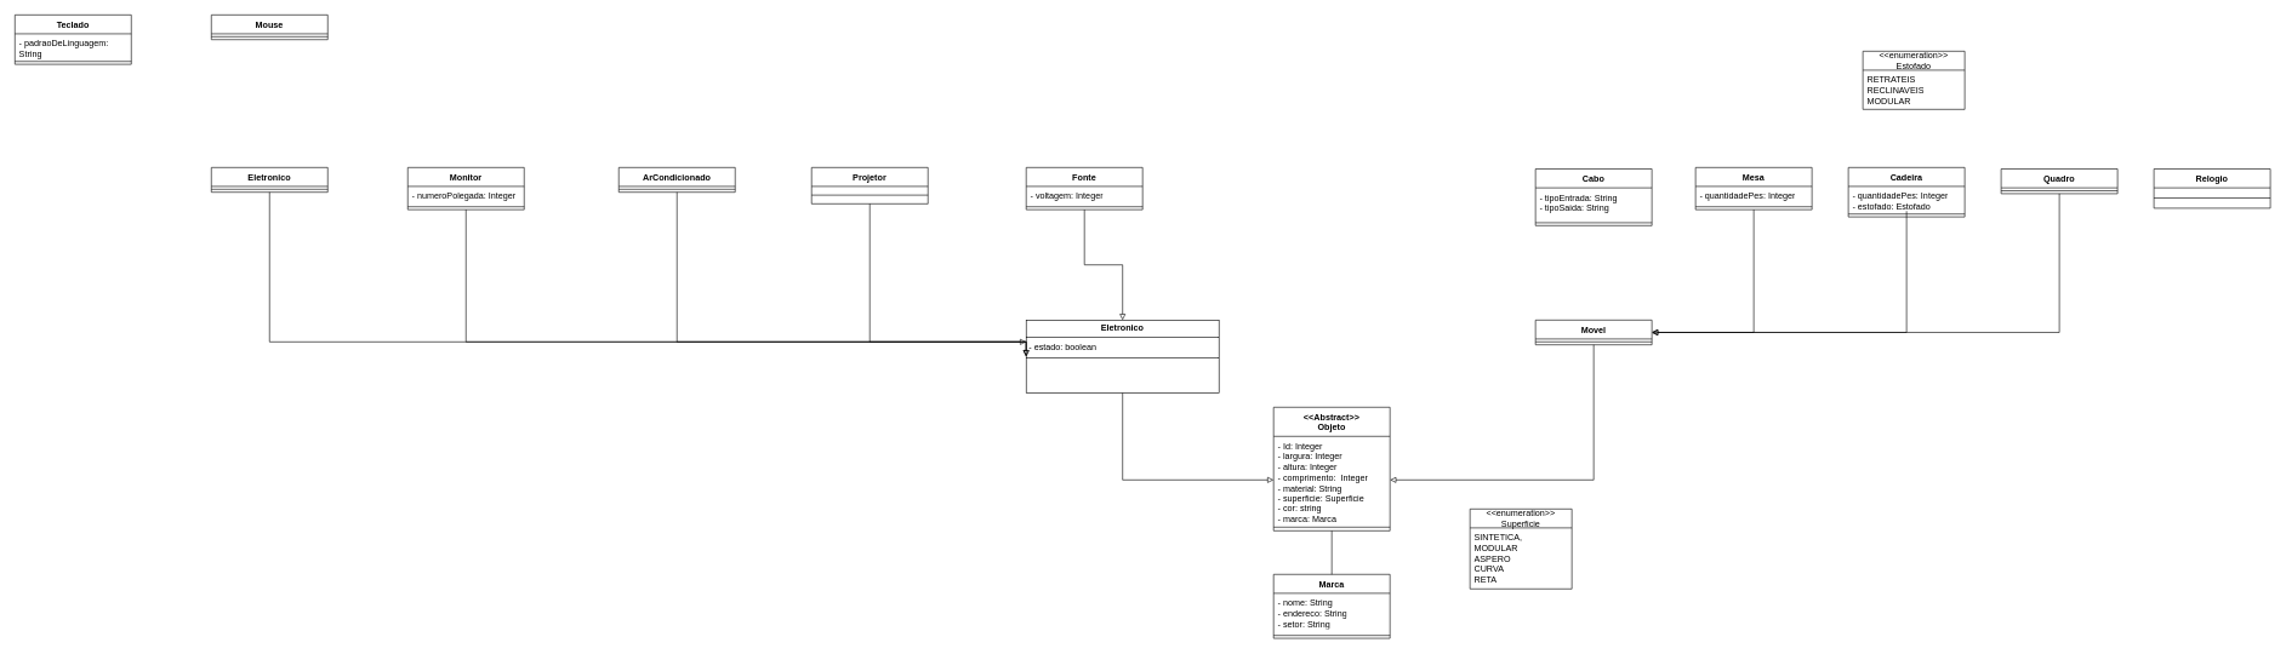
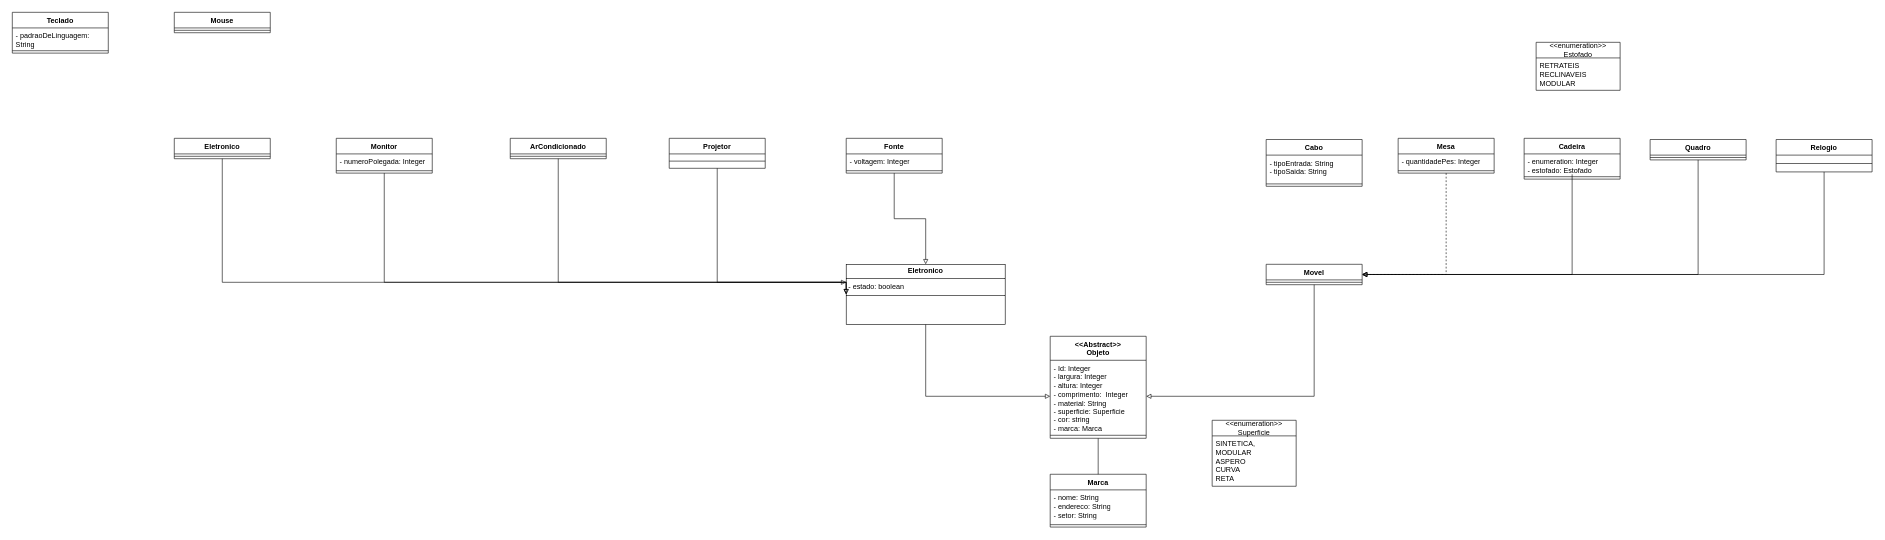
  <mxCell id="0" />
  <mxCell id="1" parent="0" />
- <mxCell id="2" style="edgeStyle=orthogonalEdgeStyle;rounded=0;orthogonalLoop=1;jettySize=auto;html=1;entryX=1;entryY=0.5;entryDx=0;entryDy=0;endArrow=block;endFill=0;" edge="1" parent="1" source="3" target="47"><mxGeometry relative="1" as="geometry"><Array as="points"><mxPoint x="2410" y="457" /></Array></mxGeometry></mxCell>
+ <mxCell id="2" style="edgeStyle=orthogonalEdgeStyle;rounded=0;orthogonalLoop=1;jettySize=auto;html=1;entryX=1;entryY=0.5;entryDx=0;entryDy=0;endArrow=block;endFill=0;dashed=1;" edge="1" parent="1" source="3" target="47"><mxGeometry relative="1" as="geometry"><Array as="points"><mxPoint x="2410" y="457" /></Array></mxGeometry></mxCell>
  <mxCell id="3" value="Mesa" style="swimlane;fontStyle=1;align=center;verticalAlign=top;childLayout=stackLayout;horizontal=1;startSize=26;horizontalStack=0;resizeParent=1;resizeParentMax=0;resizeLast=0;collapsible=1;marginBottom=0;whiteSpace=wrap;html=1;" vertex="1" parent="1"><mxGeometry x="2330" y="230" width="160" height="58" as="geometry" /></mxCell>
  <mxCell id="4" value="- quantidadePes: Integer&lt;br&gt;&lt;div&gt;&lt;br&gt;&lt;/div&gt;" style="text;strokeColor=none;fillColor=none;align=left;verticalAlign=top;spacingLeft=4;spacingRight=4;overflow=hidden;rotatable=0;points=[[0,0.5],[1,0.5]];portConstraint=eastwest;whiteSpace=wrap;html=1;" vertex="1" parent="3"><mxGeometry y="26" width="160" height="24" as="geometry" /></mxCell>
  <mxCell id="5" value="" style="line;strokeWidth=1;fillColor=none;align=left;verticalAlign=middle;spacingTop=-1;spacingLeft=3;spacingRight=3;rotatable=0;labelPosition=right;points=[];portConstraint=eastwest;strokeColor=inherit;" vertex="1" parent="3"><mxGeometry y="50" width="160" height="8" as="geometry" /></mxCell>
  <mxCell id="6" style="edgeStyle=orthogonalEdgeStyle;rounded=0;orthogonalLoop=1;jettySize=auto;html=1;entryX=0;entryY=0.5;entryDx=0;entryDy=0;endArrow=block;endFill=0;" edge="1" parent="1" source="7" target="45"><mxGeometry relative="1" as="geometry"><Array as="points"><mxPoint x="640" y="470" /></Array></mxGeometry></mxCell>
  <mxCell id="7" value="Monitor" style="swimlane;fontStyle=1;align=center;verticalAlign=top;childLayout=stackLayout;horizontal=1;startSize=26;horizontalStack=0;resizeParent=1;resizeParentMax=0;resizeLast=0;collapsible=1;marginBottom=0;whiteSpace=wrap;html=1;" vertex="1" parent="1"><mxGeometry x="560" y="230" width="160" height="58" as="geometry" /></mxCell>
  <mxCell id="8" value="&lt;div&gt;- numeroPolegada: Integer&lt;/div&gt;" style="text;strokeColor=none;fillColor=none;align=left;verticalAlign=top;spacingLeft=4;spacingRight=4;overflow=hidden;rotatable=0;points=[[0,0.5],[1,0.5]];portConstraint=eastwest;whiteSpace=wrap;html=1;" vertex="1" parent="7"><mxGeometry y="26" width="160" height="24" as="geometry" /></mxCell>
  <mxCell id="9" value="" style="line;strokeWidth=1;fillColor=none;align=left;verticalAlign=middle;spacingTop=-1;spacingLeft=3;spacingRight=3;rotatable=0;labelPosition=right;points=[];portConstraint=eastwest;strokeColor=inherit;" vertex="1" parent="7"><mxGeometry y="50" width="160" height="8" as="geometry" /></mxCell>
  <mxCell id="10" value="Teclado" style="swimlane;fontStyle=1;align=center;verticalAlign=top;childLayout=stackLayout;horizontal=1;startSize=26;horizontalStack=0;resizeParent=1;resizeParentMax=0;resizeLast=0;collapsible=1;marginBottom=0;whiteSpace=wrap;html=1;" vertex="1" parent="1"><mxGeometry x="20" y="20" width="160" height="68" as="geometry" /></mxCell>
  <mxCell id="11" value="&lt;div&gt;- padraoDeLinguagem: String&lt;/div&gt;&lt;div&gt;&lt;br&gt;&lt;/div&gt;" style="text;strokeColor=none;fillColor=none;align=left;verticalAlign=top;spacingLeft=4;spacingRight=4;overflow=hidden;rotatable=0;points=[[0,0.5],[1,0.5]];portConstraint=eastwest;whiteSpace=wrap;html=1;" vertex="1" parent="10"><mxGeometry y="26" width="160" height="34" as="geometry" /></mxCell>
  <mxCell id="12" value="" style="line;strokeWidth=1;fillColor=none;align=left;verticalAlign=middle;spacingTop=-1;spacingLeft=3;spacingRight=3;rotatable=0;labelPosition=right;points=[];portConstraint=eastwest;strokeColor=inherit;" vertex="1" parent="10"><mxGeometry y="60" width="160" height="8" as="geometry" /></mxCell>
  <mxCell id="13" value="Mouse" style="swimlane;fontStyle=1;align=center;verticalAlign=top;childLayout=stackLayout;horizontal=1;startSize=26;horizontalStack=0;resizeParent=1;resizeParentMax=0;resizeLast=0;collapsible=1;marginBottom=0;whiteSpace=wrap;html=1;" vertex="1" parent="1"><mxGeometry x="290" y="20" width="160" height="34" as="geometry" /></mxCell>
  <mxCell id="14" value="" style="line;strokeWidth=1;fillColor=none;align=left;verticalAlign=middle;spacingTop=-1;spacingLeft=3;spacingRight=3;rotatable=0;labelPosition=right;points=[];portConstraint=eastwest;strokeColor=inherit;" vertex="1" parent="13"><mxGeometry y="26" width="160" height="8" as="geometry" /></mxCell>
  <mxCell id="15" value="Eletronico" style="swimlane;fontStyle=1;align=center;verticalAlign=top;childLayout=stackLayout;horizontal=1;startSize=26;horizontalStack=0;resizeParent=1;resizeParentMax=0;resizeLast=0;collapsible=1;marginBottom=0;whiteSpace=wrap;html=1;" vertex="1" parent="1"><mxGeometry x="290" y="230" width="160" height="34" as="geometry" /></mxCell>
  <mxCell id="16" value="" style="line;strokeWidth=1;fillColor=none;align=left;verticalAlign=middle;spacingTop=-1;spacingLeft=3;spacingRight=3;rotatable=0;labelPosition=right;points=[];portConstraint=eastwest;strokeColor=inherit;" vertex="1" parent="15"><mxGeometry y="26" width="160" height="8" as="geometry" /></mxCell>
  <mxCell id="17" value="Cadeira" style="swimlane;fontStyle=1;align=center;verticalAlign=top;childLayout=stackLayout;horizontal=1;startSize=26;horizontalStack=0;resizeParent=1;resizeParentMax=0;resizeLast=0;collapsible=1;marginBottom=0;whiteSpace=wrap;html=1;" vertex="1" parent="1"><mxGeometry x="2540" y="230" width="160" height="68" as="geometry" /></mxCell>
- <mxCell id="18" value="- quantidadePes: Integer&lt;div&gt;- estofado: Estofado&lt;/div&gt;" style="text;strokeColor=none;fillColor=none;align=left;verticalAlign=top;spacingLeft=4;spacingRight=4;overflow=hidden;rotatable=0;points=[[0,0.5],[1,0.5]];portConstraint=eastwest;whiteSpace=wrap;html=1;" vertex="1" parent="17"><mxGeometry y="26" width="160" height="34" as="geometry" /></mxCell>
+ <mxCell id="18" value="- enumeration: Integer&lt;div&gt;- estofado: Estofado&lt;/div&gt;" style="text;strokeColor=none;fillColor=none;align=left;verticalAlign=top;spacingLeft=4;spacingRight=4;overflow=hidden;rotatable=0;points=[[0,0.5],[1,0.5]];portConstraint=eastwest;whiteSpace=wrap;html=1;" vertex="1" parent="17"><mxGeometry y="26" width="160" height="34" as="geometry" /></mxCell>
  <mxCell id="19" value="" style="line;strokeWidth=1;fillColor=none;align=left;verticalAlign=middle;spacingTop=-1;spacingLeft=3;spacingRight=3;rotatable=0;labelPosition=right;points=[];portConstraint=eastwest;strokeColor=inherit;" vertex="1" parent="17"><mxGeometry y="60" width="160" height="8" as="geometry" /></mxCell>
  <mxCell id="20" value="ArCondicionado" style="swimlane;fontStyle=1;align=center;verticalAlign=top;childLayout=stackLayout;horizontal=1;startSize=26;horizontalStack=0;resizeParent=1;resizeParentMax=0;resizeLast=0;collapsible=1;marginBottom=0;whiteSpace=wrap;html=1;" vertex="1" parent="1"><mxGeometry x="850" y="230" width="160" height="34" as="geometry" /></mxCell>
  <mxCell id="21" value="" style="line;strokeWidth=1;fillColor=none;align=left;verticalAlign=middle;spacingTop=-1;spacingLeft=3;spacingRight=3;rotatable=0;labelPosition=right;points=[];portConstraint=eastwest;strokeColor=inherit;" vertex="1" parent="20"><mxGeometry y="26" width="160" height="8" as="geometry" /></mxCell>
+ <mxCell id="22" style="edgeStyle=orthogonalEdgeStyle;rounded=0;orthogonalLoop=1;jettySize=auto;html=1;entryX=1;entryY=0.5;entryDx=0;entryDy=0;endArrow=block;endFill=0;" edge="1" parent="1" source="23" target="47"><mxGeometry relative="1" as="geometry"><Array as="points"><mxPoint x="3040" y="457" /></Array></mxGeometry></mxCell>
  <mxCell id="23" value="Relogio" style="swimlane;fontStyle=1;align=center;verticalAlign=top;childLayout=stackLayout;horizontal=1;startSize=26;horizontalStack=0;resizeParent=1;resizeParentMax=0;resizeLast=0;collapsible=1;marginBottom=0;whiteSpace=wrap;html=1;" vertex="1" parent="1"><mxGeometry x="2960" y="232" width="160" height="54" as="geometry" /></mxCell>
  <mxCell id="24" value="" style="line;strokeWidth=1;fillColor=none;align=left;verticalAlign=middle;spacingTop=-1;spacingLeft=3;spacingRight=3;rotatable=0;labelPosition=right;points=[];portConstraint=eastwest;strokeColor=inherit;" vertex="1" parent="23"><mxGeometry y="26" width="160" height="28" as="geometry" /></mxCell>
  <mxCell id="25" value="Projetor" style="swimlane;fontStyle=1;align=center;verticalAlign=top;childLayout=stackLayout;horizontal=1;startSize=26;horizontalStack=0;resizeParent=1;resizeParentMax=0;resizeLast=0;collapsible=1;marginBottom=0;whiteSpace=wrap;html=1;" vertex="1" parent="1"><mxGeometry x="1115" y="230" width="160" height="50" as="geometry" /></mxCell>
  <mxCell id="26" value="" style="line;strokeWidth=1;fillColor=none;align=left;verticalAlign=middle;spacingTop=-1;spacingLeft=3;spacingRight=3;rotatable=0;labelPosition=right;points=[];portConstraint=eastwest;strokeColor=inherit;" vertex="1" parent="25"><mxGeometry y="26" width="160" height="24" as="geometry" /></mxCell>
  <mxCell id="27" style="edgeStyle=orthogonalEdgeStyle;rounded=0;orthogonalLoop=1;jettySize=auto;html=1;exitX=0.5;exitY=1;exitDx=0;exitDy=0;endArrow=block;endFill=0;" edge="1" parent="1" source="28" target="45"><mxGeometry relative="1" as="geometry" /></mxCell>
  <mxCell id="28" value="Fonte" style="swimlane;fontStyle=1;align=center;verticalAlign=top;childLayout=stackLayout;horizontal=1;startSize=26;horizontalStack=0;resizeParent=1;resizeParentMax=0;resizeLast=0;collapsible=1;marginBottom=0;whiteSpace=wrap;html=1;" vertex="1" parent="1"><mxGeometry x="1410" y="230" width="160" height="58" as="geometry" /></mxCell>
  <mxCell id="29" value="&lt;div&gt;- voltagem: Integer&lt;/div&gt;&lt;div&gt;&lt;br&gt;&lt;/div&gt;" style="text;strokeColor=none;fillColor=none;align=left;verticalAlign=top;spacingLeft=4;spacingRight=4;overflow=hidden;rotatable=0;points=[[0,0.5],[1,0.5]];portConstraint=eastwest;whiteSpace=wrap;html=1;" vertex="1" parent="28"><mxGeometry y="26" width="160" height="24" as="geometry" /></mxCell>
  <mxCell id="30" value="" style="line;strokeWidth=1;fillColor=none;align=left;verticalAlign=middle;spacingTop=-1;spacingLeft=3;spacingRight=3;rotatable=0;labelPosition=right;points=[];portConstraint=eastwest;strokeColor=inherit;" vertex="1" parent="28"><mxGeometry y="50" width="160" height="8" as="geometry" /></mxCell>
  <mxCell id="31" value="Cabo" style="swimlane;fontStyle=1;align=center;verticalAlign=top;childLayout=stackLayout;horizontal=1;startSize=26;horizontalStack=0;resizeParent=1;resizeParentMax=0;resizeLast=0;collapsible=1;marginBottom=0;whiteSpace=wrap;html=1;" vertex="1" parent="1"><mxGeometry x="2110" y="232" width="160" height="78" as="geometry" /></mxCell>
  <mxCell id="32" value="- tipoEntrada: String&lt;div&gt;- tipoSaida: String&lt;/div&gt;" style="text;strokeColor=none;fillColor=none;align=left;verticalAlign=top;spacingLeft=4;spacingRight=4;overflow=hidden;rotatable=0;points=[[0,0.5],[1,0.5]];portConstraint=eastwest;whiteSpace=wrap;html=1;" vertex="1" parent="31"><mxGeometry y="26" width="160" height="44" as="geometry" /></mxCell>
  <mxCell id="33" value="" style="line;strokeWidth=1;fillColor=none;align=left;verticalAlign=middle;spacingTop=-1;spacingLeft=3;spacingRight=3;rotatable=0;labelPosition=right;points=[];portConstraint=eastwest;strokeColor=inherit;" vertex="1" parent="31"><mxGeometry y="70" width="160" height="8" as="geometry" /></mxCell>
  <mxCell id="34" style="edgeStyle=orthogonalEdgeStyle;rounded=0;orthogonalLoop=1;jettySize=auto;html=1;entryX=1;entryY=0.5;entryDx=0;entryDy=0;endArrow=block;endFill=0;" edge="1" parent="1" source="35" target="47"><mxGeometry relative="1" as="geometry"><Array as="points"><mxPoint x="2830" y="457" /></Array></mxGeometry></mxCell>
  <mxCell id="35" value="Quadro" style="swimlane;fontStyle=1;align=center;verticalAlign=top;childLayout=stackLayout;horizontal=1;startSize=26;horizontalStack=0;resizeParent=1;resizeParentMax=0;resizeLast=0;collapsible=1;marginBottom=0;whiteSpace=wrap;html=1;" vertex="1" parent="1"><mxGeometry x="2750" y="232" width="160" height="34" as="geometry" /></mxCell>
  <mxCell id="36" value="" style="line;strokeWidth=1;fillColor=none;align=left;verticalAlign=middle;spacingTop=-1;spacingLeft=3;spacingRight=3;rotatable=0;labelPosition=right;points=[];portConstraint=eastwest;strokeColor=inherit;" vertex="1" parent="35"><mxGeometry y="26" width="160" height="8" as="geometry" /></mxCell>
  <mxCell id="37" value="Marca" style="swimlane;fontStyle=1;align=center;verticalAlign=top;childLayout=stackLayout;horizontal=1;startSize=26;horizontalStack=0;resizeParent=1;resizeParentMax=0;resizeLast=0;collapsible=1;marginBottom=0;whiteSpace=wrap;html=1;" vertex="1" parent="1"><mxGeometry x="1750" y="790" width="160" height="88" as="geometry" /></mxCell>
  <mxCell id="38" value="- nome: String&lt;div&gt;- endereco: String&lt;/div&gt;&lt;div&gt;- setor: String&lt;/div&gt;" style="text;strokeColor=none;fillColor=none;align=left;verticalAlign=top;spacingLeft=4;spacingRight=4;overflow=hidden;rotatable=0;points=[[0,0.5],[1,0.5]];portConstraint=eastwest;whiteSpace=wrap;html=1;" vertex="1" parent="37"><mxGeometry y="26" width="160" height="54" as="geometry" /></mxCell>
  <mxCell id="39" value="" style="line;strokeWidth=1;fillColor=none;align=left;verticalAlign=middle;spacingTop=-1;spacingLeft=3;spacingRight=3;rotatable=0;labelPosition=right;points=[];portConstraint=eastwest;strokeColor=inherit;" vertex="1" parent="37"><mxGeometry y="80" width="160" height="8" as="geometry" /></mxCell>
  <mxCell id="40" style="edgeStyle=orthogonalEdgeStyle;rounded=0;orthogonalLoop=1;jettySize=auto;html=1;entryX=0.5;entryY=0;entryDx=0;entryDy=0;endArrow=none;" edge="1" parent="1" source="41" target="37"><mxGeometry relative="1" as="geometry" /></mxCell>
  <mxCell id="41" value="&amp;lt;&amp;lt;Abstract&amp;gt;&amp;gt;&lt;br&gt;Objeto" style="swimlane;fontStyle=1;align=center;verticalAlign=top;childLayout=stackLayout;horizontal=1;startSize=40;horizontalStack=0;resizeParent=1;resizeParentMax=0;resizeLast=0;collapsible=1;marginBottom=0;whiteSpace=wrap;html=1;" vertex="1" parent="1"><mxGeometry x="1750" y="560" width="160" height="170" as="geometry" /></mxCell>
  <mxCell id="42" value="&lt;div&gt;&lt;span style=&quot;background-color: transparent; color: light-dark(rgb(0, 0, 0), rgb(255, 255, 255));&quot;&gt;- Id: Integer&lt;/span&gt;&lt;/div&gt;- largura: Integer&lt;div&gt;- altura: Integer&lt;/div&gt;&lt;div&gt;- comprimento:&amp;nbsp; Integer&lt;/div&gt;&lt;div&gt;- material: String&lt;/div&gt;&lt;div&gt;- superficie: Superficie&lt;/div&gt;&lt;div&gt;- cor: string&lt;/div&gt;&lt;div&gt;- marca: Marca&lt;/div&gt;" style="text;strokeColor=none;fillColor=none;align=left;verticalAlign=top;spacingLeft=4;spacingRight=4;overflow=hidden;rotatable=0;points=[[0,0.5],[1,0.5]];portConstraint=eastwest;whiteSpace=wrap;html=1;" vertex="1" parent="41"><mxGeometry y="40" width="160" height="120" as="geometry" /></mxCell>
  <mxCell id="43" value="" style="line;strokeWidth=1;fillColor=none;align=left;verticalAlign=middle;spacingTop=-1;spacingLeft=3;spacingRight=3;rotatable=0;labelPosition=right;points=[];portConstraint=eastwest;strokeColor=inherit;" vertex="1" parent="41"><mxGeometry y="160" width="160" height="10" as="geometry" /></mxCell>
  <mxCell id="44" style="edgeStyle=orthogonalEdgeStyle;rounded=0;orthogonalLoop=1;jettySize=auto;html=1;entryX=0;entryY=0.5;entryDx=0;entryDy=0;endArrow=block;endFill=0;" edge="1" parent="1" source="45" target="42"><mxGeometry relative="1" as="geometry" /></mxCell>
  <mxCell id="45" value="&lt;p style=&quot;margin:0px;margin-top:4px;text-align:center;&quot;&gt;&lt;b&gt;Eletronico&lt;/b&gt;&lt;/p&gt;&lt;hr size=&quot;1&quot; style=&quot;border-style:solid;&quot;&gt;&lt;p style=&quot;margin:0px;margin-left:4px;&quot;&gt;- estado: boolean&lt;/p&gt;&lt;hr size=&quot;1&quot; style=&quot;border-style:solid;&quot;&gt;&lt;p style=&quot;margin:0px;margin-left:4px;&quot;&gt;&lt;br&gt;&lt;/p&gt;" style="verticalAlign=top;align=left;overflow=fill;html=1;whiteSpace=wrap;" vertex="1" parent="1"><mxGeometry x="1410" y="440" width="265" height="100" as="geometry" /></mxCell>
  <mxCell id="46" style="edgeStyle=orthogonalEdgeStyle;rounded=0;orthogonalLoop=1;jettySize=auto;html=1;entryX=1;entryY=0.5;entryDx=0;entryDy=0;endArrow=block;endFill=0;" edge="1" parent="1" source="47" target="42"><mxGeometry relative="1" as="geometry" /></mxCell>
  <mxCell id="47" value="Movel" style="swimlane;fontStyle=1;align=center;verticalAlign=top;childLayout=stackLayout;horizontal=1;startSize=26;horizontalStack=0;resizeParent=1;resizeParentMax=0;resizeLast=0;collapsible=1;marginBottom=0;whiteSpace=wrap;html=1;" vertex="1" parent="1"><mxGeometry x="2110" y="440" width="160" height="34" as="geometry" /></mxCell>
  <mxCell id="48" value="" style="line;strokeWidth=1;fillColor=none;align=left;verticalAlign=middle;spacingTop=-1;spacingLeft=3;spacingRight=3;rotatable=0;labelPosition=right;points=[];portConstraint=eastwest;strokeColor=inherit;" vertex="1" parent="47"><mxGeometry y="26" width="160" height="8" as="geometry" /></mxCell>
  <mxCell id="49" style="edgeStyle=orthogonalEdgeStyle;rounded=0;orthogonalLoop=1;jettySize=auto;html=1;entryX=1;entryY=0.5;entryDx=0;entryDy=0;endArrow=open;endFill=0;" edge="1" parent="1" source="18" target="47"><mxGeometry relative="1" as="geometry"><Array as="points"><mxPoint x="2620" y="457" /></Array></mxGeometry></mxCell>
  <mxCell id="50" style="edgeStyle=orthogonalEdgeStyle;rounded=0;orthogonalLoop=1;jettySize=auto;html=1;entryX=0;entryY=0.5;entryDx=0;entryDy=0;endArrow=block;endFill=0;" edge="1" parent="1" source="16" target="45"><mxGeometry relative="1" as="geometry"><Array as="points"><mxPoint x="370" y="470" /></Array></mxGeometry></mxCell>
  <mxCell id="51" style="edgeStyle=orthogonalEdgeStyle;rounded=0;orthogonalLoop=1;jettySize=auto;html=1;endArrow=block;endFill=0;" edge="1" parent="1" source="21" target="45"><mxGeometry relative="1" as="geometry"><Array as="points"><mxPoint x="930" y="470" /></Array></mxGeometry></mxCell>
  <mxCell id="52" style="edgeStyle=orthogonalEdgeStyle;rounded=0;orthogonalLoop=1;jettySize=auto;html=1;entryX=0;entryY=0.5;entryDx=0;entryDy=0;endArrow=block;endFill=0;" edge="1" parent="1" source="26" target="45"><mxGeometry relative="1" as="geometry"><Array as="points"><mxPoint x="1195" y="470" /></Array></mxGeometry></mxCell>
  <mxCell id="53" value="&amp;lt;&amp;lt;enumeration&amp;gt;&amp;gt;&lt;div&gt;Estofado&lt;/div&gt;" style="swimlane;fontStyle=0;childLayout=stackLayout;horizontal=1;startSize=26;fillColor=none;horizontalStack=0;resizeParent=1;resizeParentMax=0;resizeLast=0;collapsible=1;marginBottom=0;whiteSpace=wrap;html=1;" vertex="1" parent="1"><mxGeometry x="2560" y="70" width="140" height="80" as="geometry" /></mxCell>
  <mxCell id="54" value="&lt;div&gt;RETRATEIS&lt;/div&gt;&lt;div&gt;RECLINAVEIS&lt;/div&gt;&lt;div&gt;MODULAR&lt;/div&gt;" style="text;strokeColor=none;fillColor=none;align=left;verticalAlign=top;spacingLeft=4;spacingRight=4;overflow=hidden;rotatable=0;points=[[0,0.5],[1,0.5]];portConstraint=eastwest;whiteSpace=wrap;html=1;" vertex="1" parent="53"><mxGeometry y="26" width="140" height="54" as="geometry" /></mxCell>
  <mxCell id="55" value="&amp;lt;&amp;lt;enumeration&amp;gt;&amp;gt;&lt;div&gt;Superficie&lt;/div&gt;" style="swimlane;fontStyle=0;childLayout=stackLayout;horizontal=1;startSize=26;fillColor=none;horizontalStack=0;resizeParent=1;resizeParentMax=0;resizeLast=0;collapsible=1;marginBottom=0;whiteSpace=wrap;html=1;" vertex="1" parent="1"><mxGeometry x="2020" y="700" width="140" height="110" as="geometry" /></mxCell>
  <mxCell id="56" value="&lt;div&gt;SINTETICA,&lt;/div&gt;&lt;div&gt;MODULAR&lt;/div&gt;&lt;div&gt;ASPERO&lt;/div&gt;&lt;div&gt;CURVA&lt;/div&gt;&lt;div&gt;RETA&lt;/div&gt;" style="text;strokeColor=none;fillColor=none;align=left;verticalAlign=top;spacingLeft=4;spacingRight=4;overflow=hidden;rotatable=0;points=[[0,0.5],[1,0.5]];portConstraint=eastwest;whiteSpace=wrap;html=1;" vertex="1" parent="55"><mxGeometry y="26" width="140" height="84" as="geometry" /></mxCell>
